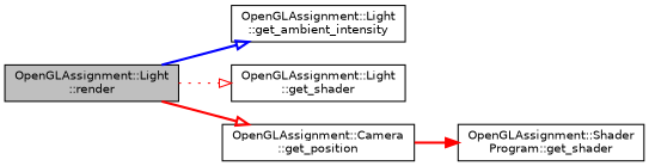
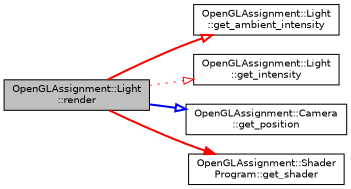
  digraph {
    rankdir=LR
    node [color=black fillcolor=white fontname=Helvetica fontsize=10 shape=record style=filled]
    edge [arrowhead=onormal color=blue fontname=Helvetica fontsize=10 labelfontname=Helvetica labelfontsize=10 style=bold]
    n1 [fillcolor=grey75 fontcolor=black height=0.2 label="OpenGLAssignment::Light\l::render" width=0.4]
    n2 [height=0.2 label="OpenGLAssignment::Light\l::get_ambient_intensity" width=0.4]
-   n3 [height=0.2 label="OpenGLAssignment::Light\l::get_shader" width=0.4]
+   n3 [height=0.2 label="OpenGLAssignment::Light\l::get_intensity" width=0.4]
    n4 [height=0.2 label="OpenGLAssignment::Camera\l::get_position" width=0.4]
    n5 [height=0.2 label="OpenGLAssignment::Shader\lProgram::get_shader" width=0.4]
-   n1 -> n2
+   n1 -> n2 [color=red]
    n1 -> n3 [color=red style=dotted]
-   n1 -> n4 [color=red]
-   n4 -> n5 [arrowhead=normal color=red]
+   n1 -> n4
+   n1 -> n5 [arrowhead=normal color=red]
  }
